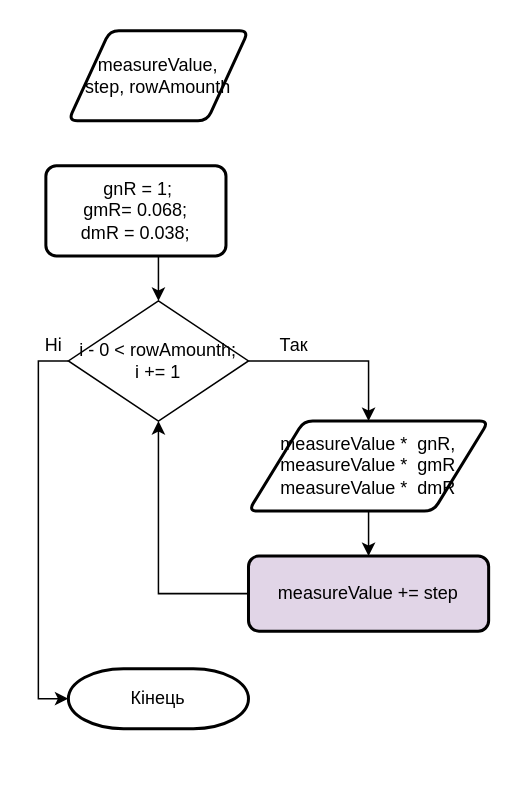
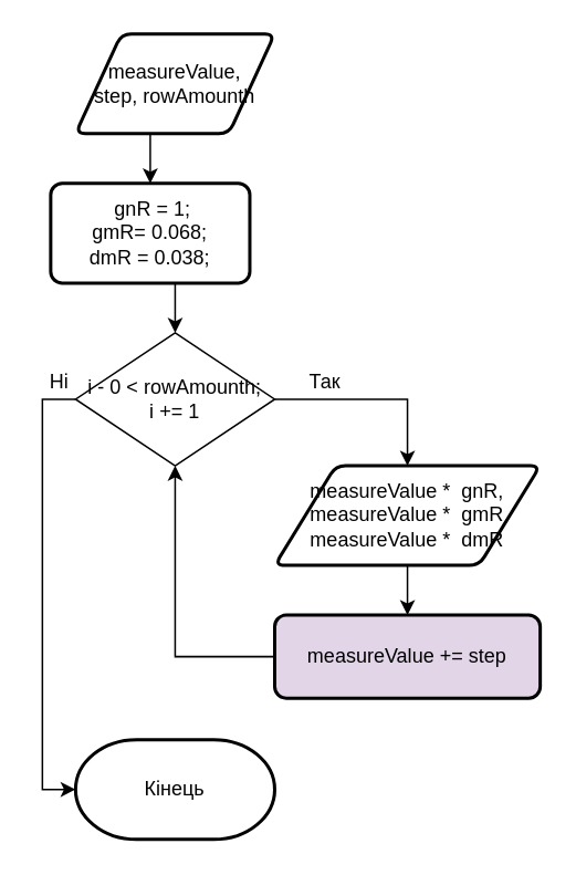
  <mxCell id="0" />
  <mxCell id="1" parent="0" />
+ <mxCell id="2" style="edgeStyle=orthogonalEdgeStyle;rounded=0;orthogonalLoop=1;jettySize=auto;html=1;exitX=0.5;exitY=1;exitDx=0;exitDy=0;entryX=0.5;entryY=0;entryDx=0;entryDy=0;" edge="1" parent="1" source="3" target="5"><mxGeometry relative="1" as="geometry" /></mxCell>
  <mxCell id="3" value="measureValue,&lt;br&gt;step, rowAmounth" style="shape=parallelogram;html=1;strokeWidth=2;perimeter=parallelogramPerimeter;whiteSpace=wrap;rounded=1;arcSize=12;size=0.23;" vertex="1" parent="1"><mxGeometry x="45" y="20" width="120" height="60" as="geometry" /></mxCell>
  <mxCell id="4" style="edgeStyle=orthogonalEdgeStyle;rounded=0;orthogonalLoop=1;jettySize=auto;html=1;exitX=0.5;exitY=1;exitDx=0;exitDy=0;entryX=0.5;entryY=0;entryDx=0;entryDy=0;" edge="1" parent="1" source="5" target="8"><mxGeometry relative="1" as="geometry" /></mxCell>
  <mxCell id="5" value="&lt;div&gt;&amp;nbsp;gnR =&amp;nbsp;&lt;span style=&quot;background-color: initial;&quot;&gt;1;&lt;/span&gt;&lt;/div&gt;&lt;div&gt;gmR= 0.068;&lt;/div&gt;&lt;div&gt;dmR = 0.038;&lt;/div&gt;" style="rounded=1;whiteSpace=wrap;html=1;absoluteArcSize=1;arcSize=14;strokeWidth=2;" vertex="1" parent="1"><mxGeometry x="30" y="110" width="120" height="60" as="geometry" /></mxCell>
  <mxCell id="6" style="edgeStyle=orthogonalEdgeStyle;rounded=0;orthogonalLoop=1;jettySize=auto;html=1;exitX=1;exitY=0.5;exitDx=0;exitDy=0;" edge="1" parent="1" source="8" target="10"><mxGeometry relative="1" as="geometry" /></mxCell>
  <mxCell id="7" style="edgeStyle=orthogonalEdgeStyle;rounded=0;orthogonalLoop=1;jettySize=auto;html=1;exitX=0;exitY=0.5;exitDx=0;exitDy=0;entryX=0;entryY=0.5;entryDx=0;entryDy=0;entryPerimeter=0;" edge="1" parent="1" source="8" target="13"><mxGeometry relative="1" as="geometry" /></mxCell>
  <mxCell id="8" value="i - 0 &amp;lt; rowAmounth;&lt;br&gt;i += 1" style="rhombus;whiteSpace=wrap;html=1;" vertex="1" parent="1"><mxGeometry x="45" y="200" width="120" height="80" as="geometry" /></mxCell>
  <mxCell id="9" style="edgeStyle=orthogonalEdgeStyle;rounded=0;orthogonalLoop=1;jettySize=auto;html=1;exitX=0.5;exitY=1;exitDx=0;exitDy=0;entryX=0.5;entryY=0;entryDx=0;entryDy=0;" edge="1" parent="1" source="10" target="12"><mxGeometry relative="1" as="geometry" /></mxCell>
  <mxCell id="10" value="measureValue *&amp;nbsp; gnR,&lt;br&gt;measureValue *&amp;nbsp; gmR&lt;br&gt;measureValue *&amp;nbsp; dmR" style="shape=parallelogram;html=1;strokeWidth=2;perimeter=parallelogramPerimeter;whiteSpace=wrap;rounded=1;arcSize=12;size=0.23;" vertex="1" parent="1"><mxGeometry x="165" y="280" width="160" height="60" as="geometry" /></mxCell>
  <mxCell id="11" style="edgeStyle=orthogonalEdgeStyle;rounded=0;orthogonalLoop=1;jettySize=auto;html=1;exitX=0;exitY=0.5;exitDx=0;exitDy=0;entryX=0.5;entryY=1;entryDx=0;entryDy=0;" edge="1" parent="1" source="12" target="8"><mxGeometry relative="1" as="geometry" /></mxCell>
  <mxCell id="12" value="measureValue += step" style="rounded=1;whiteSpace=wrap;html=1;absoluteArcSize=1;arcSize=14;strokeWidth=2;fillColor=#e1d5e7;" vertex="1" parent="1"><mxGeometry x="165" y="370" width="160" height="50" as="geometry" /></mxCell>
- <mxCell id="13" value="Кінець" style="strokeWidth=2;html=1;shape=mxgraph.flowchart.terminator;whiteSpace=wrap;" vertex="1" parent="1"><mxGeometry x="45" y="445" width="120" height="40" as="geometry" /></mxCell>
+ <mxCell id="13" value="Кінець" style="strokeWidth=2;html=1;shape=mxgraph.flowchart.terminator;whiteSpace=wrap;" vertex="1" parent="1"><mxGeometry x="45" y="445" width="120" height="60" as="geometry" /></mxCell>
  <mxCell id="14" value="Ні" style="text;html=1;align=center;verticalAlign=middle;resizable=0;points=[];autosize=1;strokeColor=none;fillColor=none;" vertex="1" parent="1"><mxGeometry x="20" y="215" width="30" height="30" as="geometry" /></mxCell>
  <mxCell id="15" value="Так" style="text;html=1;align=center;verticalAlign=middle;resizable=0;points=[];autosize=1;strokeColor=none;fillColor=none;" vertex="1" parent="1"><mxGeometry x="175" y="215" width="40" height="30" as="geometry" /></mxCell>
